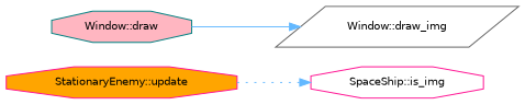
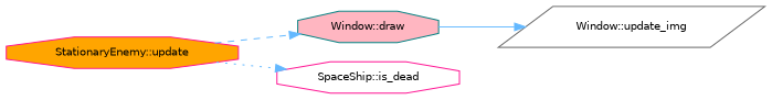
  digraph {
    rankdir=LR
    node [color=deeppink fillcolor=white fontname=Helvetica fontsize=10 shape=octagon style=filled]
    edge [color=steelblue1 fontname=Helvetica fontsize=10 labelfontname=Helvetica labelfontsize=10]
    n1 [fillcolor=orange fontcolor=black height=0.2 label="StationaryEnemy::update" width=0.4]
    n2 [color=teal fillcolor=lightpink height=0.2 label="Window::draw" width=0.4]
-   n3 [height=0.2 label="SpaceShip::is_img" width=0.4]
-   n4 [color=gray40 height=0.2 label="Window::draw_img" shape=parallelogram width=0.4]
+   n3 [height=0.2 label="SpaceShip::is_dead" width=0.4]
+   n4 [color=gray40 height=0.2 label="Window::update_img" shape=parallelogram width=0.4]
+   n1 -> n2 [style=dashed]
    n1 -> n3 [style=dotted]
    n2 -> n4 [style=solid]
  }
